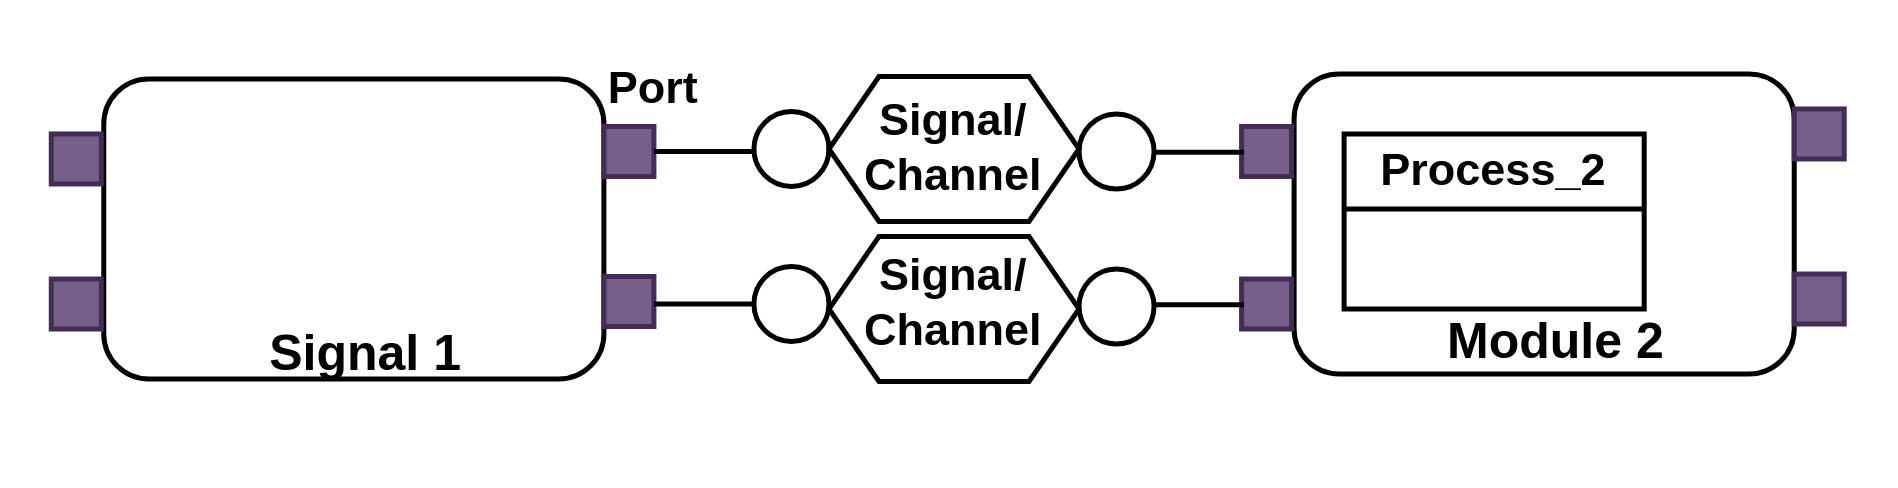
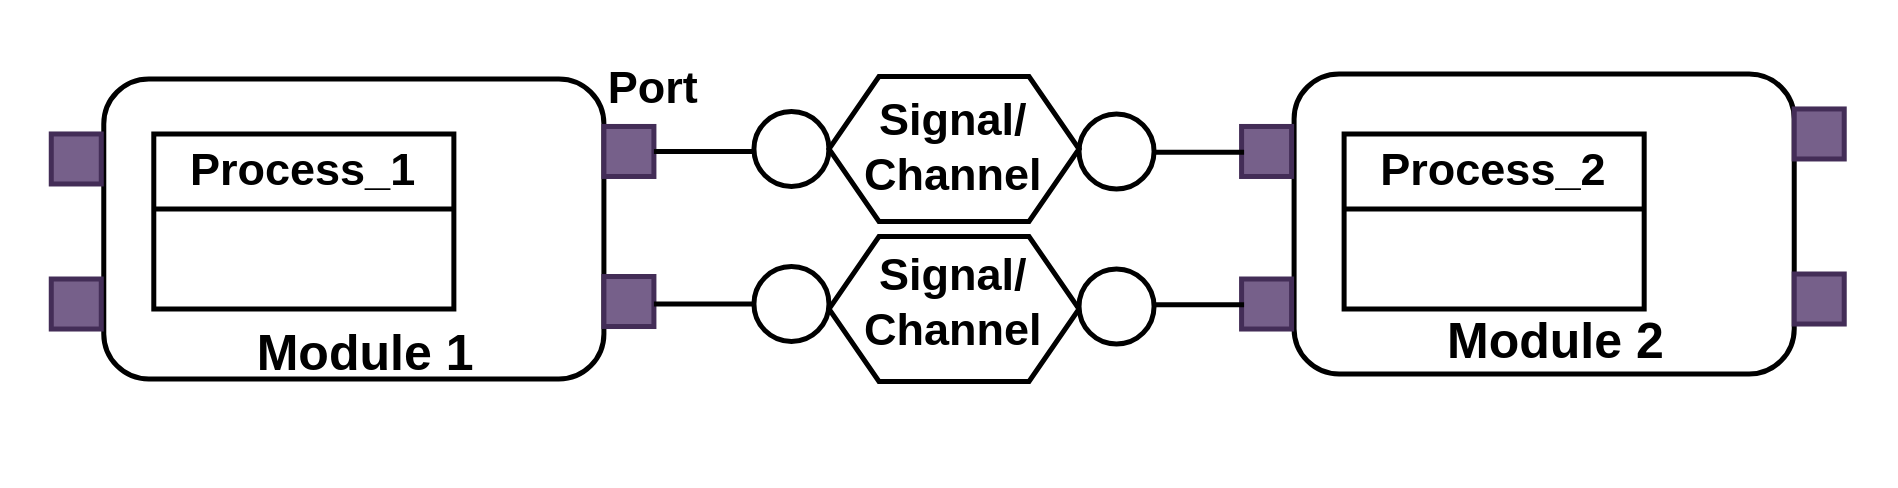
  <mxCell id="0" />
  <mxCell id="1" parent="0" />
  <mxCell id="2" value="" style="shape=hexagon;perimeter=hexagonPerimeter2;whiteSpace=wrap;html=1;fixedSize=1;strokeWidth=2;fontFamily=Helvetica;" vertex="1" parent="1"><mxGeometry x="331" y="94" width="100" height="58" as="geometry" /></mxCell>
  <mxCell id="3" value="" style="group;labelBackgroundColor=none;fontFamily=Helvetica;fontSize=20;" parent="1" vertex="1" connectable="0"><mxGeometry x="497" y="33" width="240" height="126" as="geometry" /></mxCell>
  <mxCell id="4" value="" style="rounded=1;whiteSpace=wrap;html=1;strokeWidth=2;fontFamily=Helvetica;" vertex="1" parent="3"><mxGeometry x="20" y="-4" width="200" height="120" as="geometry" /></mxCell>
  <mxCell id="5" value="" style="rounded=0;whiteSpace=wrap;html=1;labelBackgroundColor=none;fontFamily=Helvetica;fontSize=18;strokeWidth=2;fillColor=#76608a;fontColor=#ffffff;strokeColor=#432D57;" parent="3" vertex="1"><mxGeometry x="-1" y="17" width="20" height="20" as="geometry" /></mxCell>
  <mxCell id="6" value="" style="rounded=0;whiteSpace=wrap;html=1;labelBackgroundColor=none;fontFamily=Helvetica;fontSize=18;strokeWidth=2;fillColor=#76608a;fontColor=#ffffff;strokeColor=#432D57;" parent="3" vertex="1"><mxGeometry x="-1" y="78" width="20" height="20" as="geometry" /></mxCell>
  <mxCell id="7" value="" style="rounded=0;whiteSpace=wrap;html=1;labelBackgroundColor=none;fontFamily=Helvetica;fontSize=18;strokeWidth=2;fillColor=#76608a;fontColor=#ffffff;strokeColor=#432D57;" parent="3" vertex="1"><mxGeometry x="220" y="10" width="20" height="20" as="geometry" /></mxCell>
  <mxCell id="8" value="" style="rounded=0;whiteSpace=wrap;html=1;labelBackgroundColor=none;fontFamily=Helvetica;fontSize=18;strokeWidth=2;fillColor=#76608a;fontColor=#ffffff;strokeColor=#432D57;" parent="3" vertex="1"><mxGeometry x="220" y="76" width="20" height="20" as="geometry" /></mxCell>
  <mxCell id="9" value="Process_2" style="swimlane;fontStyle=1;childLayout=stackLayout;horizontal=1;startSize=30;horizontalStack=0;resizeParent=1;resizeParentMax=0;resizeLast=0;collapsible=1;marginBottom=0;whiteSpace=wrap;html=1;strokeWidth=2;fontFamily=Helvetica;fontSize=18;labelBackgroundColor=none;" parent="3" vertex="1"><mxGeometry x="40" y="20" width="120" height="70" as="geometry" /></mxCell>
  <mxCell id="10" value="&lt;font style=&quot;font-size: 20px;&quot;&gt;Module 2&lt;/font&gt;" style="text;html=1;strokeColor=none;fillColor=none;align=center;verticalAlign=middle;whiteSpace=wrap;rounded=0;fontStyle=1;fontFamily=Helvetica;fontSize=18;labelBackgroundColor=none;" parent="3" vertex="1"><mxGeometry x="60" y="88" width="130" height="30" as="geometry" /></mxCell>
  <mxCell id="11" value="" style="rounded=1;whiteSpace=wrap;html=1;strokeWidth=2;fontFamily=Helvetica;" vertex="1" parent="1"><mxGeometry x="41" y="31" width="200" height="120" as="geometry" /></mxCell>
  <mxCell id="12" value="" style="group;labelBackgroundColor=none;fontFamily=Helvetica;fontSize=18;" parent="1" vertex="1" connectable="0"><mxGeometry x="21" y="33" width="270" height="140" as="geometry" /></mxCell>
  <mxCell id="13" value="" style="rounded=0;whiteSpace=wrap;html=1;labelBackgroundColor=none;fontFamily=Helvetica;fontSize=18;strokeWidth=2;fillColor=#76608a;fontColor=#ffffff;strokeColor=#432D57;" parent="12" vertex="1"><mxGeometry x="-1" y="20" width="20" height="20" as="geometry" /></mxCell>
  <mxCell id="14" value="" style="rounded=0;whiteSpace=wrap;html=1;labelBackgroundColor=none;fontFamily=Helvetica;fontSize=18;strokeWidth=2;fillColor=#76608a;strokeColor=#432D57;fontColor=#ffffff;" parent="12" vertex="1"><mxGeometry x="220" y="17" width="20" height="20" as="geometry" /></mxCell>
  <mxCell id="15" value="" style="rounded=0;whiteSpace=wrap;html=1;labelBackgroundColor=none;fontFamily=Helvetica;fontSize=18;strokeWidth=2;fillColor=#76608a;fontColor=#ffffff;strokeColor=#432D57;" parent="12" vertex="1"><mxGeometry x="220" y="77" width="20" height="20" as="geometry" /></mxCell>
- <mxCell id="17" value="&lt;font style=&quot;font-size: 20px;&quot;&gt;Signal 1&lt;/font&gt;" style="text;html=1;strokeColor=none;fillColor=none;align=center;verticalAlign=middle;whiteSpace=wrap;rounded=0;fontStyle=1;fontFamily=Helvetica;fontSize=18;labelBackgroundColor=none;" parent="12" vertex="1"><mxGeometry x="60" y="93" width="130" height="30" as="geometry" /></mxCell>
+ <mxCell id="16" value="Process_1" style="swimlane;fontStyle=1;childLayout=stackLayout;horizontal=1;startSize=30;horizontalStack=0;resizeParent=1;resizeParentMax=0;resizeLast=0;collapsible=1;marginBottom=0;whiteSpace=wrap;html=1;strokeWidth=2;fontFamily=Helvetica;fontSize=18;labelBackgroundColor=none;" parent="12" vertex="1"><mxGeometry x="40" y="20" width="120" height="70" as="geometry" /></mxCell>
+ <mxCell id="17" value="&lt;font style=&quot;font-size: 20px;&quot;&gt;Module 1&lt;/font&gt;" style="text;html=1;strokeColor=none;fillColor=none;align=center;verticalAlign=middle;whiteSpace=wrap;rounded=0;fontStyle=1;fontFamily=Helvetica;fontSize=18;labelBackgroundColor=none;" parent="12" vertex="1"><mxGeometry x="60" y="93" width="130" height="30" as="geometry" /></mxCell>
  <mxCell id="18" value="&lt;font style=&quot;font-size: 18px;&quot;&gt;&lt;b style=&quot;font-size: 18px;&quot;&gt;Port&lt;/b&gt;&lt;/font&gt;" style="text;html=1;strokeColor=none;fillColor=none;align=center;verticalAlign=middle;whiteSpace=wrap;rounded=0;labelBackgroundColor=none;fontFamily=Helvetica;fontSize=18;" parent="12" vertex="1"><mxGeometry x="210" y="-13" width="60" height="30" as="geometry" /></mxCell>
  <mxCell id="19" value="" style="endArrow=none;html=1;rounded=0;strokeWidth=2;labelBackgroundColor=none;fontColor=default;fontFamily=Helvetica;fontSize=18;" parent="1" edge="1"><mxGeometry width="50" height="50" relative="1" as="geometry"><mxPoint x="261" y="60" as="sourcePoint" /><mxPoint x="301" y="60" as="targetPoint" /></mxGeometry></mxCell>
  <mxCell id="20" value="" style="endArrow=none;html=1;rounded=0;strokeWidth=2;labelBackgroundColor=none;fontColor=default;fontFamily=Helvetica;fontSize=18;" parent="1" edge="1"><mxGeometry width="50" height="50" relative="1" as="geometry"><mxPoint x="261" y="121" as="sourcePoint" /><mxPoint x="301" y="121" as="targetPoint" /></mxGeometry></mxCell>
  <mxCell id="21" value="&lt;font style=&quot;font-size: 18px;&quot;&gt;&lt;b style=&quot;font-size: 18px;&quot;&gt;Signal/&lt;br&gt;Channel&lt;/b&gt;&lt;/font&gt;" style="text;html=1;strokeColor=none;fillColor=none;align=center;verticalAlign=middle;whiteSpace=wrap;rounded=0;labelBackgroundColor=none;fontFamily=Helvetica;fontSize=18;" parent="1" vertex="1"><mxGeometry x="351" y="106" width="60" height="30" as="geometry" /></mxCell>
  <mxCell id="22" value="" style="rounded=0;whiteSpace=wrap;html=1;labelBackgroundColor=none;fontFamily=Helvetica;fontSize=18;strokeWidth=2;fillColor=#76608a;fontColor=#ffffff;strokeColor=#432D57;" parent="1" vertex="1"><mxGeometry x="20" y="111" width="20" height="20" as="geometry" /></mxCell>
  <mxCell id="23" value="" style="ellipse;whiteSpace=wrap;html=1;aspect=fixed;strokeWidth=2;fontFamily=Helvetica;" vertex="1" parent="1"><mxGeometry x="301" y="44" width="30" height="30" as="geometry" /></mxCell>
  <mxCell id="24" value="" style="ellipse;whiteSpace=wrap;html=1;aspect=fixed;strokeWidth=2;fontFamily=Helvetica;" vertex="1" parent="1"><mxGeometry x="301" y="106" width="30" height="30" as="geometry" /></mxCell>
  <mxCell id="25" value="" style="endArrow=none;html=1;rounded=0;strokeWidth=2;labelBackgroundColor=none;fontColor=default;fontFamily=Helvetica;fontSize=18;" edge="1" parent="1"><mxGeometry width="50" height="50" relative="1" as="geometry"><mxPoint x="457" y="60.33" as="sourcePoint" /><mxPoint x="497" y="60.33" as="targetPoint" /></mxGeometry></mxCell>
  <mxCell id="26" value="" style="endArrow=none;html=1;rounded=0;strokeWidth=2;labelBackgroundColor=none;fontColor=default;fontFamily=Helvetica;fontSize=18;" edge="1" parent="1"><mxGeometry width="50" height="50" relative="1" as="geometry"><mxPoint x="457" y="121.33" as="sourcePoint" /><mxPoint x="497" y="121.33" as="targetPoint" /></mxGeometry></mxCell>
  <mxCell id="27" value="" style="ellipse;whiteSpace=wrap;html=1;aspect=fixed;strokeWidth=2;fontFamily=Helvetica;" vertex="1" parent="1"><mxGeometry x="431" y="45" width="30" height="30" as="geometry" /></mxCell>
  <mxCell id="28" value="" style="ellipse;whiteSpace=wrap;html=1;aspect=fixed;strokeWidth=2;fontFamily=Helvetica;" vertex="1" parent="1"><mxGeometry x="431" y="107" width="30" height="30" as="geometry" /></mxCell>
  <mxCell id="29" value="" style="shape=hexagon;perimeter=hexagonPerimeter2;whiteSpace=wrap;html=1;fixedSize=1;strokeWidth=2;fontFamily=Helvetica;" vertex="1" parent="1"><mxGeometry x="331" y="30" width="100" height="58" as="geometry" /></mxCell>
  <mxCell id="30" value="&lt;font style=&quot;font-size: 18px;&quot;&gt;&lt;b style=&quot;font-size: 18px;&quot;&gt;Signal/&lt;br&gt;Channel&lt;/b&gt;&lt;/font&gt;" style="text;html=1;strokeColor=none;fillColor=none;align=center;verticalAlign=middle;whiteSpace=wrap;rounded=0;labelBackgroundColor=none;fontFamily=Helvetica;fontSize=18;" vertex="1" parent="1"><mxGeometry x="351" y="44" width="60" height="30" as="geometry" /></mxCell>
